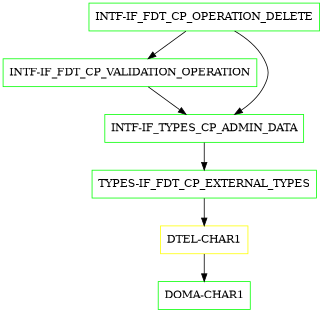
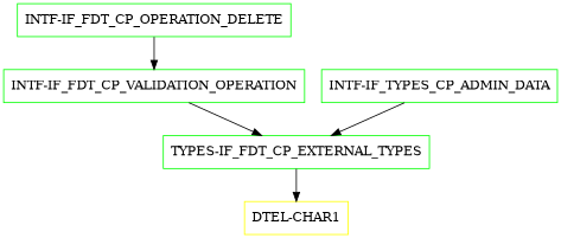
  digraph {
    node [color=green shape=box]
    "INTF-IF_FDT_CP_OPERATION_DELETE"
    "INTF-IF_FDT_CP_VALIDATION_OPERATION"
    n3 [label="INTF-IF_TYPES_CP_ADMIN_DATA"]
    n4 [label="TYPES-IF_FDT_CP_EXTERNAL_TYPES"]
    "DTEL-CHAR1" [color=yellow]
-   "DOMA-CHAR1"
    "INTF-IF_FDT_CP_OPERATION_DELETE" -> "INTF-IF_FDT_CP_VALIDATION_OPERATION"
-   "INTF-IF_FDT_CP_OPERATION_DELETE" -> n3
-   "INTF-IF_FDT_CP_VALIDATION_OPERATION" -> n3
+   "INTF-IF_FDT_CP_VALIDATION_OPERATION" -> n4
    n3 -> n4
    n4 -> "DTEL-CHAR1"
-   "DTEL-CHAR1" -> "DOMA-CHAR1"
  }
